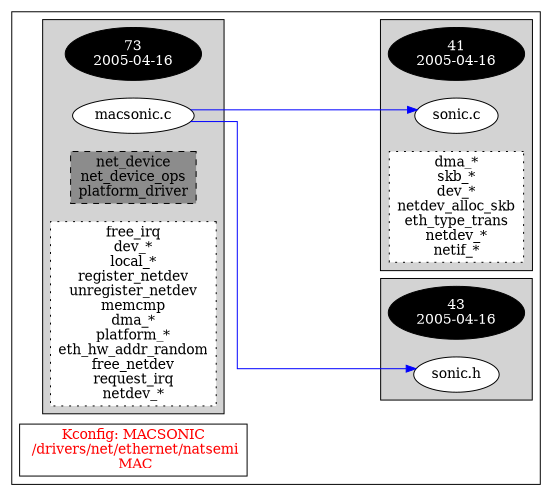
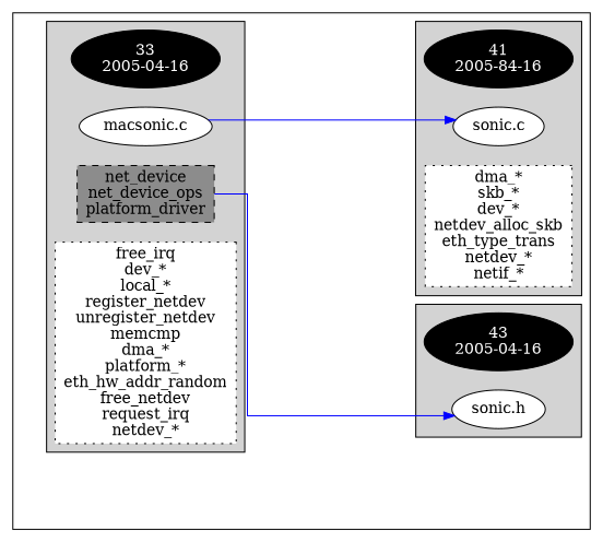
  digraph {
    rankdir=LR
    ranksep=2
    splines=ortho
    node [fillcolor=white fontcolor=black style=filled]
    edge [color=blue]
-   n1 [fillcolor=black fontcolor=white label="73\n2005-04-16"]
+   n1 [fillcolor=black fontcolor=white label="33\n2005-04-16"]
    n2 [label="macsonic.c\n"]
    n3 [fillcolor=grey55 label="net_device\nnet_device_ops\nplatform_driver\n" shape=box style="filled,dashed"]
    n4 [label="free_irq\ndev_*\nlocal_*\nregister_netdev\nunregister_netdev\nmemcmp\ndma_*\nplatform_*\neth_hw_addr_random\nfree_netdev\nrequest_irq\nnetdev_*\n" shape=box style="filled,dotted"]
    n5 [fillcolor=black fontcolor=white label="43\n2005-04-16"]
    n6 [label="sonic.h\n"]
-   n7 [fillcolor=black fontcolor=white label="41\n2005-04-16"]
+   n7 [fillcolor=black fontcolor=white label="41\n2005-84-16"]
    n8 [label="sonic.c\n"]
    n9 [label="dma_*\nskb_*\ndev_*\nnetdev_alloc_skb\neth_type_trans\nnetdev_*\nnetif_*\n" shape=box style="filled,dotted"]
-   n10 [fontcolor=red label="Kconfig: MACSONIC\n /drivers/net/ethernet/natsemi\n  MAC " shape=box fillcolor="" style=""]
    subgraph cluster_1 {
-     n10
      subgraph cluster_2 {
        style=filled
        n1
        n2
        n3
        n4
      }
      subgraph cluster_3 {
        style=filled
        n5
        n6
      }
      subgraph cluster_4 {
        style=filled
        n7
        n8
        n9
      }
    }
-   n2 -> n6
+   n3 -> n6
    n2 -> n8
  }
